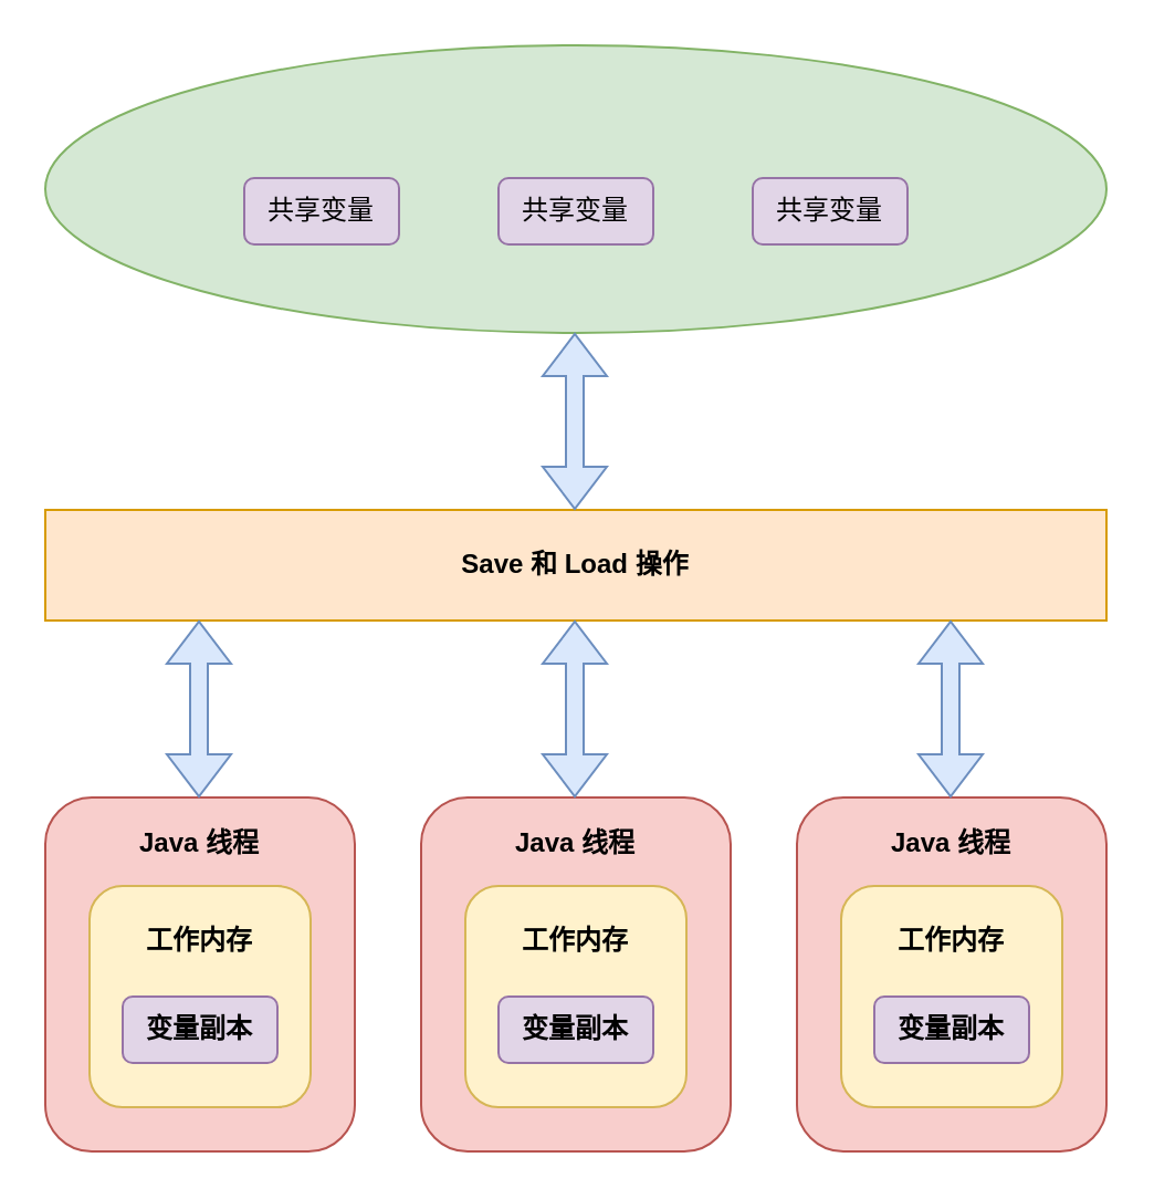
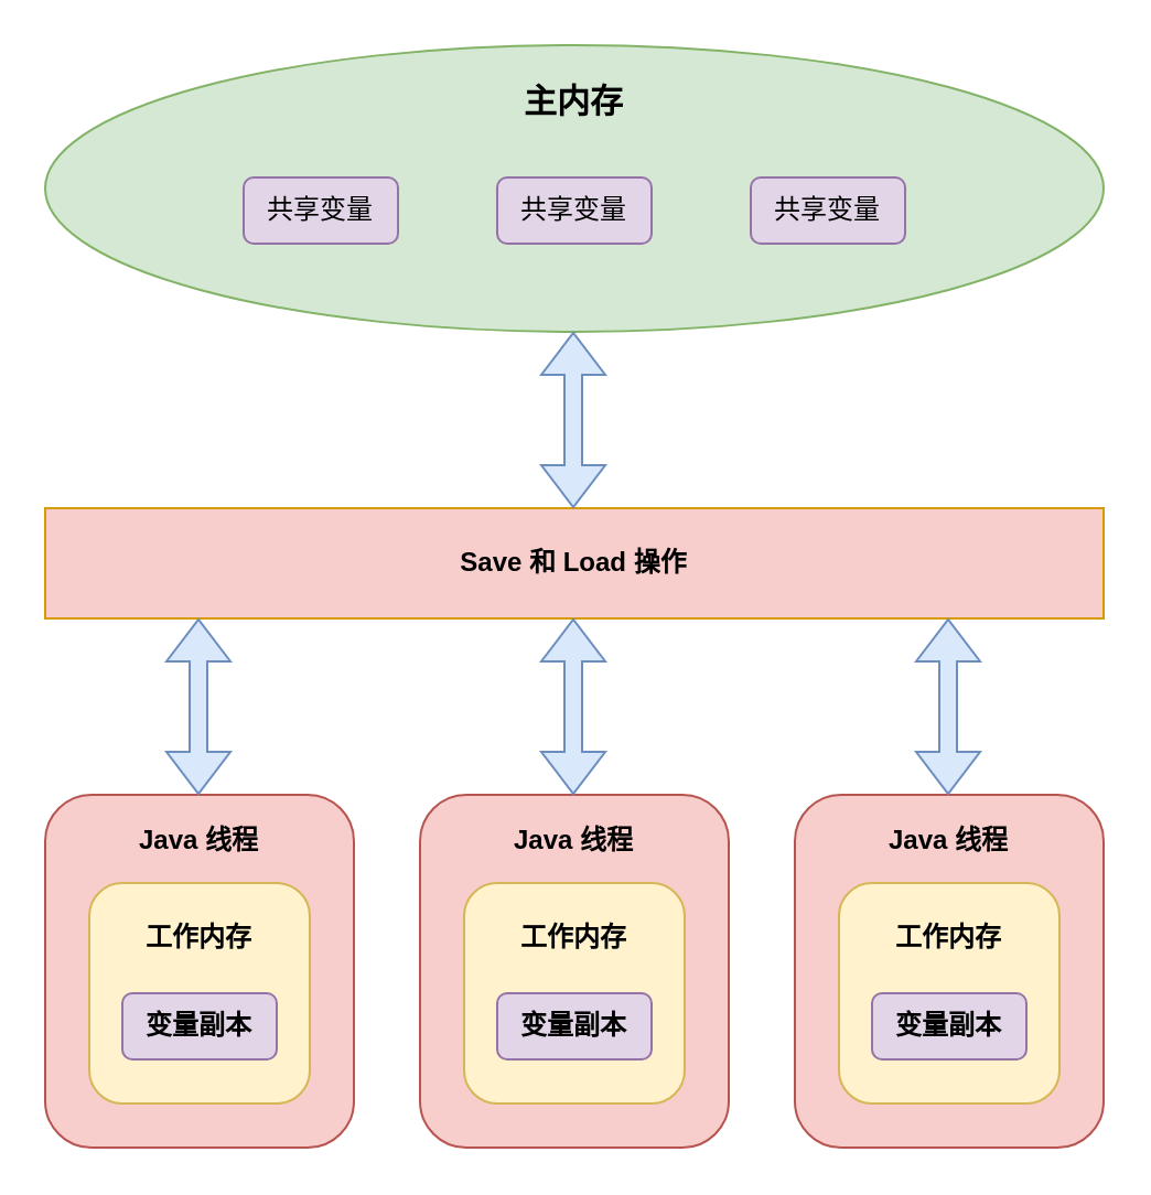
  <mxCell id="0" />
  <mxCell id="1" parent="0" />
  <mxCell id="2" value="" style="ellipse;whiteSpace=wrap;html=1;fillColor=#d5e8d4;strokeColor=#82b366;" vertex="1" parent="1"><mxGeometry x="20" y="20" width="480" height="130" as="geometry" /></mxCell>
  <mxCell id="3" value="" style="group" vertex="1" connectable="0" parent="1"><mxGeometry x="190" y="360" width="140" height="160" as="geometry" /></mxCell>
  <mxCell id="4" value="" style="rounded=1;whiteSpace=wrap;html=1;fontStyle=1;fillColor=#f8cecc;strokeColor=#b85450;" vertex="1" parent="3"><mxGeometry width="140" height="160" as="geometry" /></mxCell>
  <mxCell id="5" value="" style="rounded=1;whiteSpace=wrap;html=1;fillColor=#fff2cc;strokeColor=#d6b656;" vertex="1" parent="3"><mxGeometry x="20" y="40" width="100" height="100" as="geometry" /></mxCell>
  <mxCell id="6" value="Java 线程" style="text;html=1;strokeColor=none;fillColor=none;align=center;verticalAlign=middle;whiteSpace=wrap;rounded=0;fontStyle=1" vertex="1" parent="3"><mxGeometry x="40" y="6" width="60" height="30" as="geometry" /></mxCell>
  <mxCell id="7" value="工作内存" style="text;html=1;strokeColor=none;fillColor=none;align=center;verticalAlign=middle;whiteSpace=wrap;rounded=0;fontStyle=1" vertex="1" parent="3"><mxGeometry x="40" y="50" width="60" height="30" as="geometry" /></mxCell>
  <mxCell id="8" value="变量副本" style="rounded=1;whiteSpace=wrap;html=1;fontStyle=1;fillColor=#e1d5e7;strokeColor=#9673a6;" vertex="1" parent="3"><mxGeometry x="35" y="90" width="70" height="30" as="geometry" /></mxCell>
  <mxCell id="9" value="" style="group" vertex="1" connectable="0" parent="1"><mxGeometry x="360" y="360" width="140" height="160" as="geometry" /></mxCell>
  <mxCell id="10" value="" style="rounded=1;whiteSpace=wrap;html=1;fontStyle=1;fillColor=#f8cecc;strokeColor=#b85450;" vertex="1" parent="9"><mxGeometry width="140" height="160" as="geometry" /></mxCell>
  <mxCell id="11" value="" style="rounded=1;whiteSpace=wrap;html=1;fillColor=#fff2cc;strokeColor=#d6b656;" vertex="1" parent="9"><mxGeometry x="20" y="40" width="100" height="100" as="geometry" /></mxCell>
  <mxCell id="12" value="Java 线程" style="text;html=1;strokeColor=none;fillColor=none;align=center;verticalAlign=middle;whiteSpace=wrap;rounded=0;fontStyle=1" vertex="1" parent="9"><mxGeometry x="40" y="6" width="60" height="30" as="geometry" /></mxCell>
  <mxCell id="13" value="工作内存" style="text;html=1;strokeColor=none;fillColor=none;align=center;verticalAlign=middle;whiteSpace=wrap;rounded=0;fontStyle=1" vertex="1" parent="9"><mxGeometry x="40" y="50" width="60" height="30" as="geometry" /></mxCell>
  <mxCell id="14" value="变量副本" style="rounded=1;whiteSpace=wrap;html=1;fontStyle=1;fillColor=#e1d5e7;strokeColor=#9673a6;" vertex="1" parent="9"><mxGeometry x="35" y="90" width="70" height="30" as="geometry" /></mxCell>
  <mxCell id="15" value="" style="group" vertex="1" connectable="0" parent="1"><mxGeometry x="20" y="360" width="140" height="160" as="geometry" /></mxCell>
  <mxCell id="16" value="" style="rounded=1;whiteSpace=wrap;html=1;fontStyle=1;fillColor=#f8cecc;strokeColor=#b85450;" vertex="1" parent="15"><mxGeometry width="140" height="160" as="geometry" /></mxCell>
  <mxCell id="17" value="" style="rounded=1;whiteSpace=wrap;html=1;fillColor=#fff2cc;strokeColor=#d6b656;" vertex="1" parent="15"><mxGeometry x="20" y="40" width="100" height="100" as="geometry" /></mxCell>
  <mxCell id="18" value="Java 线程" style="text;html=1;strokeColor=none;fillColor=none;align=center;verticalAlign=middle;whiteSpace=wrap;rounded=0;fontStyle=1" vertex="1" parent="15"><mxGeometry x="40" y="6" width="60" height="30" as="geometry" /></mxCell>
  <mxCell id="19" value="工作内存" style="text;html=1;strokeColor=none;fillColor=none;align=center;verticalAlign=middle;whiteSpace=wrap;rounded=0;fontStyle=1" vertex="1" parent="15"><mxGeometry x="40" y="50" width="60" height="30" as="geometry" /></mxCell>
  <mxCell id="20" value="变量副本" style="rounded=1;whiteSpace=wrap;html=1;fontStyle=1;fillColor=#e1d5e7;strokeColor=#9673a6;" vertex="1" parent="15"><mxGeometry x="35" y="90" width="70" height="30" as="geometry" /></mxCell>
- <mxCell id="21" value="Save 和 Load 操作" style="rounded=0;whiteSpace=wrap;html=1;fontStyle=1;fillColor=#ffe6cc;strokeColor=#d79b00;" vertex="1" parent="1"><mxGeometry x="20" y="230" width="480" height="50" as="geometry" /></mxCell>
+ <mxCell id="21" value="Save 和 Load 操作" style="rounded=0;whiteSpace=wrap;html=1;fontStyle=1;fillColor=#f8cecc;strokeColor=#d79b00;" vertex="1" parent="1"><mxGeometry x="20" y="230" width="480" height="50" as="geometry" /></mxCell>
  <mxCell id="22" value="" style="shape=flexArrow;endArrow=classic;startArrow=classic;html=1;rounded=0;width=8;fillColor=#dae8fc;strokeColor=#6c8ebf;" edge="1" parent="1"><mxGeometry width="100" height="100" relative="1" as="geometry"><mxPoint x="89.5" y="360" as="sourcePoint" /><mxPoint x="89.5" y="280" as="targetPoint" /></mxGeometry></mxCell>
  <mxCell id="23" value="" style="shape=flexArrow;endArrow=classic;startArrow=classic;html=1;rounded=0;width=8;fillColor=#dae8fc;strokeColor=#6c8ebf;" edge="1" parent="1"><mxGeometry width="100" height="100" relative="1" as="geometry"><mxPoint x="259.5" y="230" as="sourcePoint" /><mxPoint x="259.5" y="150" as="targetPoint" /></mxGeometry></mxCell>
  <mxCell id="24" value="" style="shape=flexArrow;endArrow=classic;startArrow=classic;html=1;rounded=0;width=8;fillColor=#dae8fc;strokeColor=#6c8ebf;" edge="1" parent="1"><mxGeometry width="100" height="100" relative="1" as="geometry"><mxPoint x="259.5" y="360" as="sourcePoint" /><mxPoint x="259.5" y="280" as="targetPoint" /></mxGeometry></mxCell>
  <mxCell id="25" value="" style="shape=flexArrow;endArrow=classic;startArrow=classic;html=1;rounded=0;width=8;fillColor=#dae8fc;strokeColor=#6c8ebf;" edge="1" parent="1"><mxGeometry width="100" height="100" relative="1" as="geometry"><mxPoint x="429.5" y="360" as="sourcePoint" /><mxPoint x="429.5" y="280" as="targetPoint" /></mxGeometry></mxCell>
+ <mxCell id="26" value="主内存" style="text;html=1;strokeColor=none;fillColor=none;align=center;verticalAlign=middle;whiteSpace=wrap;rounded=0;fontStyle=1;fontSize=15;" vertex="1" parent="1"><mxGeometry x="230" y="30" width="60" height="30" as="geometry" /></mxCell>
  <mxCell id="27" value="共享变量" style="rounded=1;whiteSpace=wrap;html=1;fillColor=#e1d5e7;strokeColor=#9673a6;" vertex="1" parent="1"><mxGeometry x="110" y="80" width="70" height="30" as="geometry" /></mxCell>
  <mxCell id="28" value="共享变量" style="rounded=1;whiteSpace=wrap;html=1;fillColor=#e1d5e7;strokeColor=#9673a6;" vertex="1" parent="1"><mxGeometry x="225" y="80" width="70" height="30" as="geometry" /></mxCell>
  <mxCell id="29" value="共享变量" style="rounded=1;whiteSpace=wrap;html=1;fillColor=#e1d5e7;strokeColor=#9673a6;" vertex="1" parent="1"><mxGeometry x="340" y="80" width="70" height="30" as="geometry" /></mxCell>
